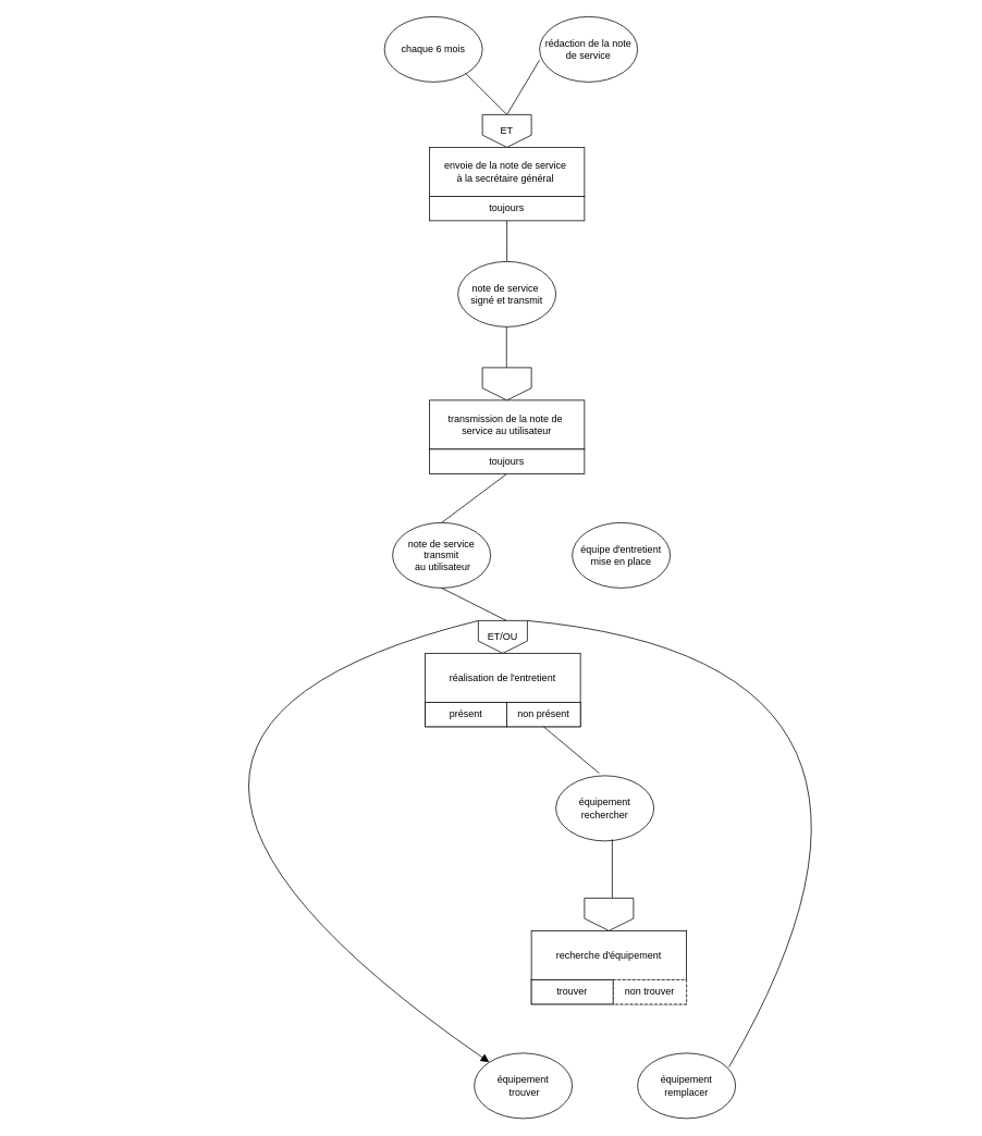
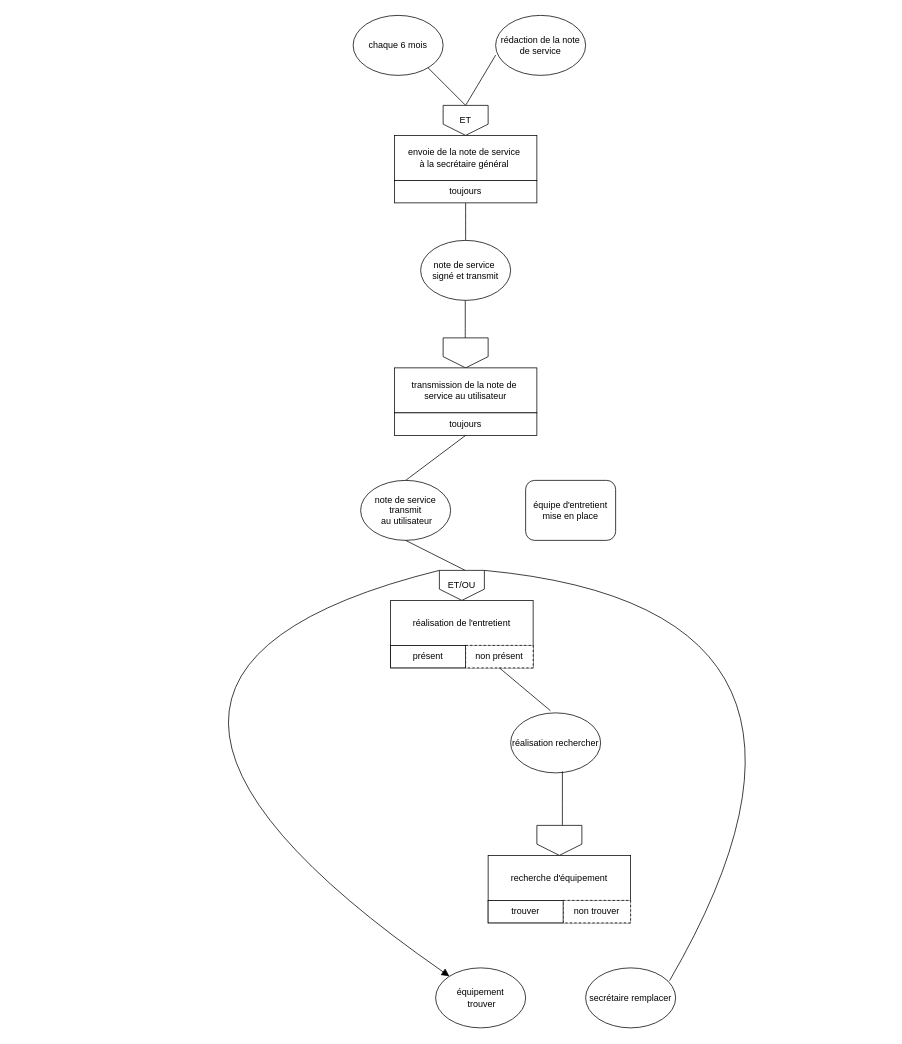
  <mxCell id="0" />
  <mxCell id="1" parent="0" />
  <mxCell id="2" value="chaque 6 mois" style="ellipse;whiteSpace=wrap;html=1;" vertex="1" parent="1"><mxGeometry x="470" y="20" width="120" height="80" as="geometry" /></mxCell>
  <mxCell id="3" value="rédaction de la note de service" style="ellipse;whiteSpace=wrap;html=1;" vertex="1" parent="1"><mxGeometry x="660" y="20" width="120" height="80" as="geometry" /></mxCell>
  <mxCell id="4" value="" style="endArrow=none;html=1;rounded=0;fontSize=12;startSize=8;endSize=8;curved=1;entryX=0;entryY=0.663;entryDx=0;entryDy=0;entryPerimeter=0;" edge="1" parent="1" target="3"><mxGeometry width="50" height="50" relative="1" as="geometry"><mxPoint x="620" y="140" as="sourcePoint" /><mxPoint x="669" y="70" as="targetPoint" /></mxGeometry></mxCell>
  <mxCell id="5" value="" style="endArrow=none;html=1;rounded=0;fontSize=12;startSize=8;endSize=8;curved=1;exitX=0.5;exitY=0;exitDx=0;exitDy=0;" edge="1" parent="1" source="9"><mxGeometry width="50" height="50" relative="1" as="geometry"><mxPoint x="620" y="120" as="sourcePoint" /><mxPoint x="570" y="90" as="targetPoint" /></mxGeometry></mxCell>
  <mxCell id="6" value="note de service&amp;nbsp;&lt;div&gt;signé et transmit&lt;/div&gt;" style="ellipse;whiteSpace=wrap;html=1;" vertex="1" parent="1"><mxGeometry x="560" y="320" width="120" height="80" as="geometry" /></mxCell>
  <mxCell id="7" value="" style="endArrow=none;html=1;rounded=0;fontSize=12;startSize=8;endSize=8;curved=1;entryX=0.5;entryY=1;entryDx=0;entryDy=0;exitX=0.5;exitY=0;exitDx=0;exitDy=0;" edge="1" parent="1" source="6" target="12"><mxGeometry width="50" height="50" relative="1" as="geometry"><mxPoint x="610" y="360" as="sourcePoint" /><mxPoint x="575" y="340" as="targetPoint" /></mxGeometry></mxCell>
  <mxCell id="8" value="" style="group" vertex="1" connectable="0" parent="1"><mxGeometry x="525" y="140" width="190" height="130" as="geometry" /></mxCell>
  <mxCell id="9" value="ET" style="shape=offPageConnector;whiteSpace=wrap;html=1;" vertex="1" parent="8"><mxGeometry x="65" width="60" height="40" as="geometry" /></mxCell>
  <mxCell id="10" value="" style="group" vertex="1" connectable="0" parent="8"><mxGeometry y="40" width="190" height="90" as="geometry" /></mxCell>
  <mxCell id="11" value="&lt;div&gt;envoie de la note de service&amp;nbsp;&lt;/div&gt;&lt;div&gt;à la secrétaire général&amp;nbsp;&lt;/div&gt;" style="rounded=0;whiteSpace=wrap;html=1;" vertex="1" parent="10"><mxGeometry width="190" height="60" as="geometry" /></mxCell>
  <mxCell id="12" value="&lt;div&gt;toujours&lt;/div&gt;" style="rounded=0;whiteSpace=wrap;html=1;" vertex="1" parent="10"><mxGeometry y="60" width="190" height="30" as="geometry" /></mxCell>
  <mxCell id="13" value="" style="group" vertex="1" connectable="0" parent="1"><mxGeometry x="525" y="450" width="190" height="130" as="geometry" /></mxCell>
  <mxCell id="14" value="" style="shape=offPageConnector;whiteSpace=wrap;html=1;" vertex="1" parent="13"><mxGeometry x="65" width="60" height="40" as="geometry" /></mxCell>
  <mxCell id="15" value="" style="group" vertex="1" connectable="0" parent="13"><mxGeometry y="40" width="190" height="90" as="geometry" /></mxCell>
  <mxCell id="16" value="transmission de la note de&amp;nbsp;&lt;div&gt;&lt;span style=&quot;background-color: initial;&quot;&gt;service au utilisateur&lt;/span&gt;&lt;br&gt;&lt;/div&gt;" style="rounded=0;whiteSpace=wrap;html=1;" vertex="1" parent="15"><mxGeometry width="190" height="60" as="geometry" /></mxCell>
  <mxCell id="17" value="&lt;div&gt;toujours&lt;/div&gt;" style="rounded=0;whiteSpace=wrap;html=1;" vertex="1" parent="15"><mxGeometry y="60" width="190" height="30" as="geometry" /></mxCell>
  <mxCell id="18" value="" style="endArrow=none;html=1;rounded=0;fontSize=12;startSize=8;endSize=8;curved=1;entryX=0.5;entryY=1;entryDx=0;entryDy=0;exitX=0.5;exitY=0;exitDx=0;exitDy=0;" edge="1" parent="1"><mxGeometry width="50" height="50" relative="1" as="geometry"><mxPoint x="619.5" y="450" as="sourcePoint" /><mxPoint x="619.5" y="400" as="targetPoint" /></mxGeometry></mxCell>
  <mxCell id="19" value="note de service transmit&lt;div&gt;&amp;nbsp;au utilisateur&lt;/div&gt;" style="ellipse;whiteSpace=wrap;html=1;" vertex="1" parent="1"><mxGeometry x="480" y="640" width="120" height="80" as="geometry" /></mxCell>
  <mxCell id="20" value="" style="endArrow=none;html=1;rounded=0;fontSize=12;startSize=8;endSize=8;curved=1;entryX=0.5;entryY=1;entryDx=0;entryDy=0;exitX=0.5;exitY=0;exitDx=0;exitDy=0;" edge="1" parent="1" source="19" target="17"><mxGeometry width="50" height="50" relative="1" as="geometry"><mxPoint x="619.5" y="640" as="sourcePoint" /><mxPoint x="619.5" y="590" as="targetPoint" /></mxGeometry></mxCell>
  <mxCell id="21" value="" style="endArrow=none;html=1;rounded=0;fontSize=12;startSize=8;endSize=8;curved=1;entryX=0.5;entryY=1;entryDx=0;entryDy=0;exitX=0.5;exitY=0;exitDx=0;exitDy=0;" edge="1" parent="1" target="19"><mxGeometry width="50" height="50" relative="1" as="geometry"><mxPoint x="619.5" y="760" as="sourcePoint" /><mxPoint x="619.5" y="710" as="targetPoint" /></mxGeometry></mxCell>
- <mxCell id="22" value="équipe d'entretient mise en place" style="ellipse;whiteSpace=wrap;html=1;" vertex="1" parent="1"><mxGeometry x="700" y="640" width="120" height="80" as="geometry" /></mxCell>
+ <mxCell id="22" value="équipe d'entretient mise en place" style="whiteSpace=wrap;html=1;rounded=1;" vertex="1" parent="1"><mxGeometry x="700" y="640" width="120" height="80" as="geometry" /></mxCell>
  <mxCell id="23" value="" style="group" vertex="1" connectable="0" parent="1"><mxGeometry x="520" y="760" width="190" height="130" as="geometry" /></mxCell>
  <mxCell id="24" value="" style="group" vertex="1" connectable="0" parent="23"><mxGeometry width="190" height="130" as="geometry" /></mxCell>
  <mxCell id="25" value="ET/OU" style="shape=offPageConnector;whiteSpace=wrap;html=1;" vertex="1" parent="24"><mxGeometry x="65" width="60" height="40" as="geometry" /></mxCell>
  <mxCell id="26" value="" style="group" vertex="1" connectable="0" parent="24"><mxGeometry y="40" width="190" height="90" as="geometry" /></mxCell>
  <mxCell id="27" value="&lt;div&gt;réalisation de l'entretient&lt;/div&gt;" style="rounded=0;whiteSpace=wrap;html=1;" vertex="1" parent="26"><mxGeometry width="190" height="60" as="geometry" /></mxCell>
  <mxCell id="28" value="&lt;div&gt;toujours&lt;/div&gt;" style="rounded=0;whiteSpace=wrap;html=1;" vertex="1" parent="26"><mxGeometry y="60" width="190" height="30" as="geometry" /></mxCell>
  <mxCell id="29" style="edgeStyle=none;curved=1;rounded=0;orthogonalLoop=1;jettySize=auto;html=1;exitX=1;exitY=0.5;exitDx=0;exitDy=0;fontSize=12;startSize=8;endSize=8;" edge="1" parent="26" source="28" target="28"><mxGeometry relative="1" as="geometry" /></mxCell>
- <mxCell id="30" value="non présent" style="rounded=0;whiteSpace=wrap;html=1;" vertex="1" parent="26"><mxGeometry x="100" y="60" width="90" height="30" as="geometry" /></mxCell>
+ <mxCell id="30" value="non présent" style="rounded=0;whiteSpace=wrap;html=1;dashed=1;" vertex="1" parent="26"><mxGeometry x="100" y="60" width="90" height="30" as="geometry" /></mxCell>
  <mxCell id="31" value="présent" style="rounded=0;whiteSpace=wrap;html=1;" vertex="1" parent="23"><mxGeometry y="100" width="100" height="30" as="geometry" /></mxCell>
- <mxCell id="32" value="équipement rechercher" style="ellipse;whiteSpace=wrap;html=1;" vertex="1" parent="1"><mxGeometry x="680" y="950" width="120" height="80" as="geometry" /></mxCell>
+ <mxCell id="32" value="réalisation rechercher" style="ellipse;whiteSpace=wrap;html=1;" vertex="1" parent="1"><mxGeometry x="680" y="950" width="120" height="80" as="geometry" /></mxCell>
  <mxCell id="33" value="" style="endArrow=none;html=1;rounded=0;fontSize=12;startSize=8;endSize=8;curved=1;entryX=0.442;entryY=-0.037;entryDx=0;entryDy=0;entryPerimeter=0;exitX=0.5;exitY=1;exitDx=0;exitDy=0;" edge="1" parent="1" source="30" target="32"><mxGeometry width="50" height="50" relative="1" as="geometry"><mxPoint x="704" y="900" as="sourcePoint" /><mxPoint x="644" y="959" as="targetPoint" /></mxGeometry></mxCell>
  <mxCell id="34" value="" style="group" vertex="1" connectable="0" parent="1"><mxGeometry x="650" y="1100" width="190" height="130" as="geometry" /></mxCell>
  <mxCell id="35" value="" style="group" vertex="1" connectable="0" parent="34"><mxGeometry width="190" height="130" as="geometry" /></mxCell>
  <mxCell id="36" value="" style="shape=offPageConnector;whiteSpace=wrap;html=1;" vertex="1" parent="35"><mxGeometry x="65" width="60" height="40" as="geometry" /></mxCell>
  <mxCell id="37" value="" style="group" vertex="1" connectable="0" parent="35"><mxGeometry y="40" width="190" height="90" as="geometry" /></mxCell>
  <mxCell id="38" value="recherche d'équipement" style="rounded=0;whiteSpace=wrap;html=1;" vertex="1" parent="37"><mxGeometry width="190" height="60" as="geometry" /></mxCell>
  <mxCell id="39" value="&lt;div&gt;toujours&lt;/div&gt;" style="rounded=0;whiteSpace=wrap;html=1;" vertex="1" parent="37"><mxGeometry y="60" width="190" height="30" as="geometry" /></mxCell>
  <mxCell id="40" style="edgeStyle=none;curved=1;rounded=0;orthogonalLoop=1;jettySize=auto;html=1;exitX=1;exitY=0.5;exitDx=0;exitDy=0;fontSize=12;startSize=8;endSize=8;" edge="1" parent="37" source="39" target="39"><mxGeometry relative="1" as="geometry" /></mxCell>
  <mxCell id="41" value="non trouver" style="rounded=0;whiteSpace=wrap;html=1;dashed=1;" vertex="1" parent="37"><mxGeometry x="100" y="60" width="90" height="30" as="geometry" /></mxCell>
  <mxCell id="42" value="trouver" style="rounded=0;whiteSpace=wrap;html=1;" vertex="1" parent="34"><mxGeometry y="100" width="100" height="30" as="geometry" /></mxCell>
  <mxCell id="43" value="" style="endArrow=none;html=1;rounded=0;fontSize=12;startSize=8;endSize=8;curved=1;entryX=0.575;entryY=0.975;entryDx=0;entryDy=0;entryPerimeter=0;exitX=0.567;exitY=0;exitDx=0;exitDy=0;exitPerimeter=0;" edge="1" parent="1" source="36" target="32"><mxGeometry width="50" height="50" relative="1" as="geometry"><mxPoint x="750" y="1090" as="sourcePoint" /><mxPoint x="680" y="1040" as="targetPoint" /></mxGeometry></mxCell>
  <mxCell id="44" value="équipement&lt;div&gt;&amp;nbsp;trouver&lt;/div&gt;" style="ellipse;whiteSpace=wrap;html=1;" vertex="1" parent="1"><mxGeometry x="580" y="1290" width="120" height="80" as="geometry" /></mxCell>
- <mxCell id="45" value="équipement remplacer" style="ellipse;whiteSpace=wrap;html=1;" vertex="1" parent="1"><mxGeometry x="780" y="1290" width="120" height="80" as="geometry" /></mxCell>
+ <mxCell id="45" value="secrétaire remplacer" style="ellipse;whiteSpace=wrap;html=1;" vertex="1" parent="1"><mxGeometry x="780" y="1290" width="120" height="80" as="geometry" /></mxCell>
  <mxCell id="46" value="" style="endArrow=block;html=1;rounded=0;fontSize=12;startSize=8;endSize=8;curved=1;exitX=0;exitY=0;exitDx=0;exitDy=0;" edge="1" parent="1" source="25" target="44"><mxGeometry width="50" height="50" relative="1" as="geometry"><mxPoint x="430" y="800" as="sourcePoint" /><mxPoint x="560" y="1270" as="targetPoint" /><Array as="points"><mxPoint x="20" y="900" /></Array></mxGeometry></mxCell>
  <mxCell id="47" value="" style="endArrow=none;html=1;rounded=0;fontSize=12;startSize=8;endSize=8;curved=1;exitX=0.933;exitY=0.213;exitDx=0;exitDy=0;exitPerimeter=0;entryX=1;entryY=0;entryDx=0;entryDy=0;" edge="1" parent="1" source="45" target="25"><mxGeometry width="50" height="50" relative="1" as="geometry"><mxPoint x="920" y="1310" as="sourcePoint" /><mxPoint x="940" as="targetPoint" y="1170" /><Array as="points"><mxPoint x="1180" y="810" /></Array></mxGeometry></mxCell>
